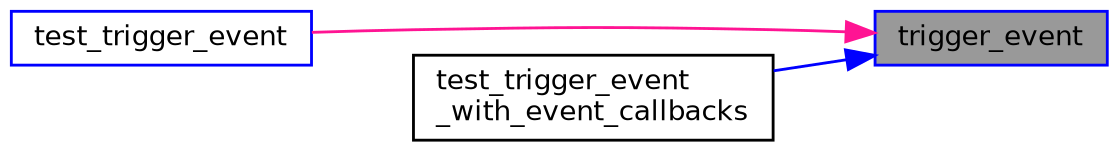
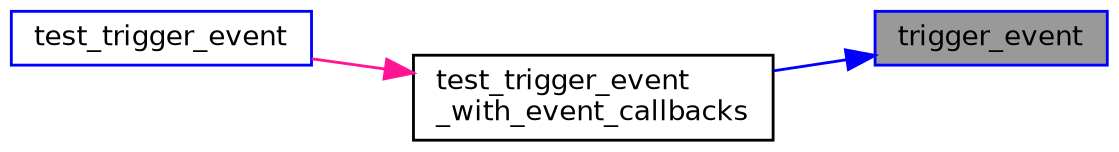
  digraph {
    rankdir=RL
    node [color=blue fillcolor=white fontname=Helvetica fontsize=10 shape=box style=filled]
    edge [dir=back fontname=Helvetica fontsize=10 labelfontname=Helvetica labelfontsize=10 style=solid]
    n1 [fillcolor=grey60 fontcolor=black height=0.2 label=trigger_event width=0.4]
    n2 [height=0.2 label=test_trigger_event width=0.4]
    n3 [color=black height=0.2 label="test_trigger_event\l_with_event_callbacks" width=0.4]
-   n1 -> n2 [color=deeppink]
+   n3 -> n2 [color=deeppink]
    n1 -> n3 [color=blue]
  }
